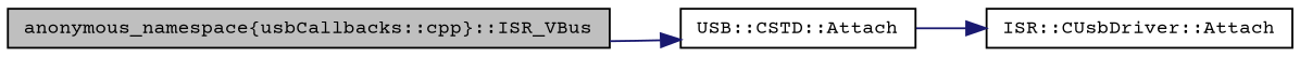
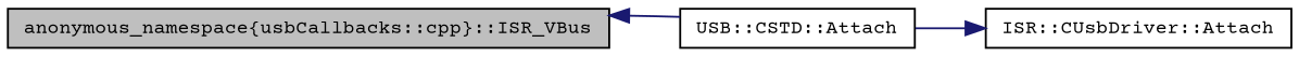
  digraph {
    fontname="Courier Prime"
    rankdir=LR
    node [color=black fontname="Courier Prime" fontsize=10 shape=record]
    edge [color=midnightblue fontname="Courier Prime" fontsize=10 labelfontname=FreeSans labelfontsize=10 style=solid]
    n1 [fillcolor=grey75 fontcolor=black height=0.2 label="anonymous_namespace\{usbCallbacks::cpp\}::ISR_VBus" style=filled width=0.4]
    n2 [height=0.2 label="USB::CSTD::Attach" width=0.4]
    n3 [height=0.2 label="ISR::CUsbDriver::Attach" width=0.4]
-   n1 -> n2
+   n2 -> n1
    n2 -> n3
  }
